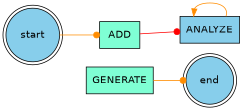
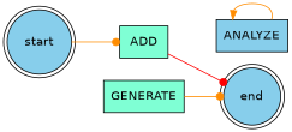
  digraph {
    fgcolor="#000000ff"
    fontcolor="#000000ff"
    fontname="DejaVu Sans"
    rankdir=LR
    node [fgcolor="#000000ff" fillcolor=skyblue fontname="DejaVu Sans" shape=rectangle style=filled]
    edge [arrowhead=dot color=darkorange fgcolor="#000000ff" fontname="DejaVu Sans"]
    start [shape=doublecircle]
    ADD [fillcolor=aquamarine]
    ANALYZE
    end [shape=doublecircle]
    GENERATE [fillcolor=aquamarine]
    start -> ADD
-   ADD -> ANALYZE [color=red]
+   ADD -> end [color=red]
    ANALYZE -> ANALYZE [dir=back arrowhead=""]
    GENERATE -> end
  }
